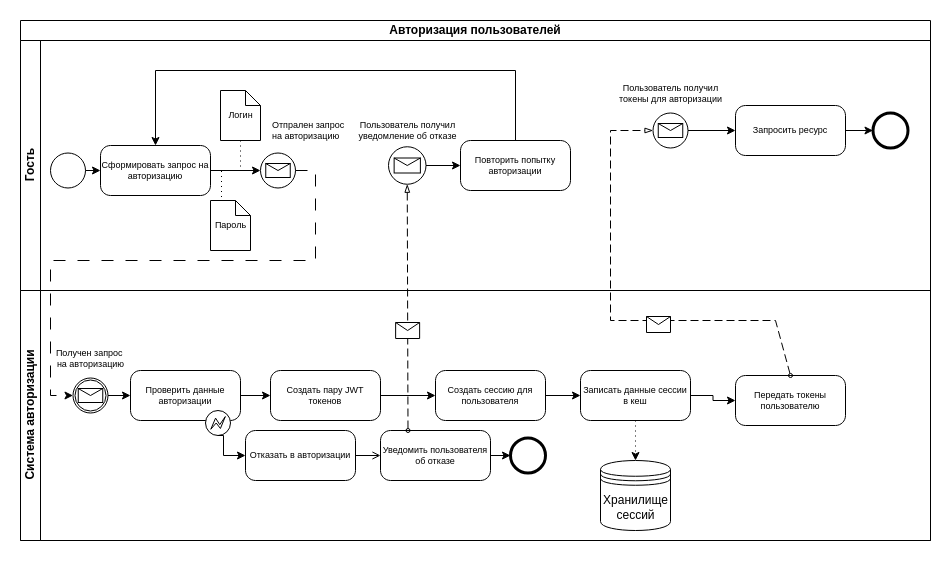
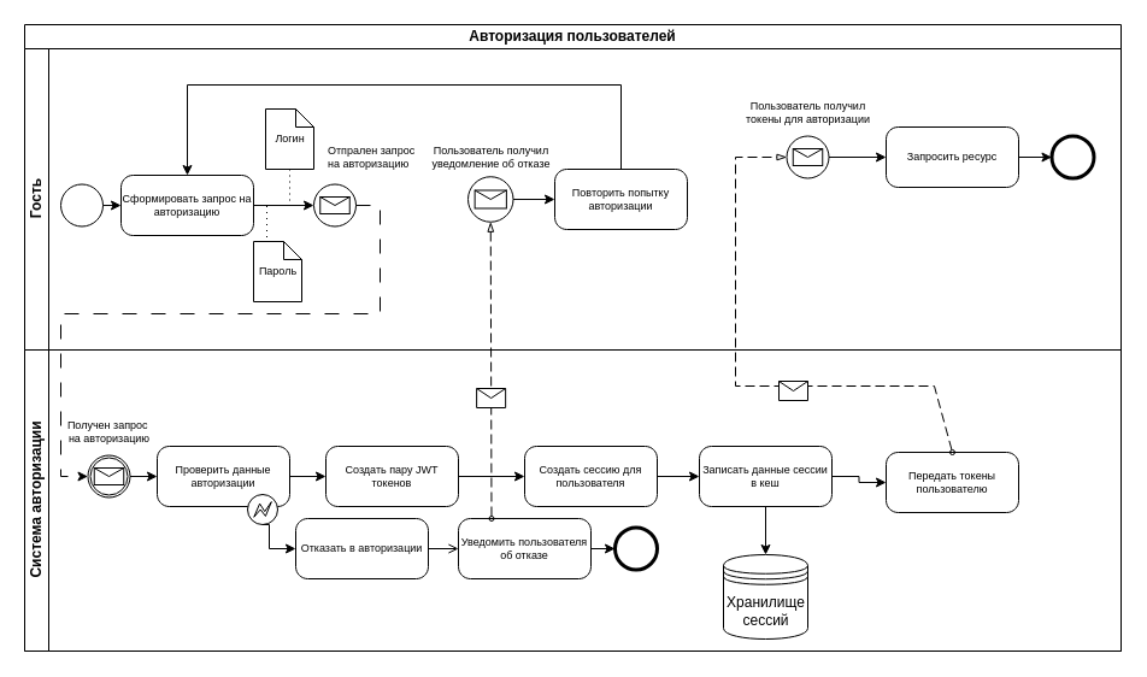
  <mxCell id="0" />
  <mxCell id="1" parent="0" />
  <mxCell id="2" value="Авторизация пользователей" style="swimlane;html=1;childLayout=stackLayout;resizeParent=1;resizeParentMax=0;horizontal=1;startSize=20;horizontalStack=0;whiteSpace=wrap;" parent="1" vertex="1"><mxGeometry y="20" width="910" height="520" as="geometry" x="20" /></mxCell>
  <mxCell id="3" value="Гость" style="swimlane;html=1;startSize=20;horizontal=0;" parent="2" vertex="1"><mxGeometry y="20" width="910" height="250" as="geometry" /></mxCell>
  <mxCell id="4" value="" style="points=[[0.145,0.145,0],[0.5,0,0],[0.855,0.145,0],[1,0.5,0],[0.855,0.855,0],[0.5,1,0],[0.145,0.855,0],[0,0.5,0]];shape=mxgraph.bpmn.event;html=1;verticalLabelPosition=bottom;labelBackgroundColor=#ffffff;verticalAlign=top;align=center;perimeter=ellipsePerimeter;outlineConnect=0;aspect=fixed;outline=standard;symbol=general;" parent="3" vertex="1"><mxGeometry x="30" y="112.5" width="35" height="35" as="geometry" /></mxCell>
  <mxCell id="5" value="Сформировать запрос на авторизацию" style="points=[[0.25,0,0],[0.5,0,0],[0.75,0,0],[1,0.25,0],[1,0.5,0],[1,0.75,0],[0.75,1,0],[0.5,1,0],[0.25,1,0],[0,0.75,0],[0,0.5,0],[0,0.25,0]];shape=mxgraph.bpmn.task;whiteSpace=wrap;rectStyle=rounded;size=10;html=1;container=1;expand=0;collapsible=0;taskMarker=abstract;fontSize=9;" parent="3" vertex="1"><mxGeometry x="80" y="105" width="110" height="50" as="geometry" /></mxCell>
  <mxCell id="6" value="" style="points=[[0.145,0.145,0],[0.5,0,0],[0.855,0.145,0],[1,0.5,0],[0.855,0.855,0],[0.5,1,0],[0.145,0.855,0],[0,0.5,0]];shape=mxgraph.bpmn.event;html=1;verticalLabelPosition=bottom;labelBackgroundColor=#ffffff;verticalAlign=top;align=center;perimeter=ellipsePerimeter;outlineConnect=0;aspect=fixed;outline=standard;symbol=message;" parent="3" vertex="1"><mxGeometry x="240" y="112.5" width="35" height="35" as="geometry" /></mxCell>
  <mxCell id="7" style="edgeStyle=orthogonalEdgeStyle;rounded=0;orthogonalLoop=1;jettySize=auto;html=1;exitX=1;exitY=0.5;exitDx=0;exitDy=0;exitPerimeter=0;entryX=0;entryY=0.5;entryDx=0;entryDy=0;entryPerimeter=0;" parent="3" source="4" target="5" edge="1"><mxGeometry relative="1" as="geometry" /></mxCell>
  <mxCell id="8" style="edgeStyle=orthogonalEdgeStyle;rounded=0;orthogonalLoop=1;jettySize=auto;html=1;exitX=1;exitY=0.5;exitDx=0;exitDy=0;exitPerimeter=0;entryX=0;entryY=0.5;entryDx=0;entryDy=0;entryPerimeter=0;" parent="3" source="5" target="6" edge="1"><mxGeometry relative="1" as="geometry" /></mxCell>
  <mxCell id="9" value="Пароль" style="shape=mxgraph.bpmn.data;labelPosition=center;verticalLabelPosition=middle;align=center;verticalAlign=middle;size=15;html=1;fontSize=9;" parent="3" vertex="1"><mxGeometry x="190" y="160" width="40" height="50" as="geometry" /></mxCell>
  <mxCell id="10" value="Логин" style="shape=mxgraph.bpmn.data;labelPosition=center;verticalLabelPosition=middle;align=center;verticalAlign=middle;size=15;html=1;fontSize=9;" parent="3" vertex="1"><mxGeometry x="200" y="50" width="40" height="50" as="geometry" /></mxCell>
  <mxCell id="11" value="Отпрален запрос&amp;nbsp;&lt;br style=&quot;font-size: 9px;&quot;&gt;на авторизацию" style="text;html=1;align=left;verticalAlign=middle;resizable=0;points=[];autosize=1;strokeColor=none;fillColor=none;fontSize=9;" parent="3" vertex="1"><mxGeometry x="250" y="70" width="100" height="40" as="geometry" /></mxCell>
  <mxCell id="12" value="" style="points=[[0.145,0.145,0],[0.5,0,0],[0.855,0.145,0],[1,0.5,0],[0.855,0.855,0],[0.5,1,0],[0.145,0.855,0],[0,0.5,0]];shape=mxgraph.bpmn.event;html=1;verticalLabelPosition=bottom;labelBackgroundColor=#ffffff;verticalAlign=top;align=center;perimeter=ellipsePerimeter;outlineConnect=0;aspect=fixed;outline=standard;symbol=message;" parent="3" vertex="1"><mxGeometry x="632.5" y="72.5" width="35" height="35" as="geometry" /></mxCell>
  <mxCell id="13" value="Пользователь получил&lt;br&gt;токены для авторизации" style="text;html=1;align=center;verticalAlign=middle;resizable=0;points=[];autosize=1;strokeColor=none;fillColor=none;fontSize=9;" parent="3" vertex="1"><mxGeometry x="585" y="32.5" width="130" height="40" as="geometry" /></mxCell>
  <mxCell id="14" value="Запросить ресурс" style="points=[[0.25,0,0],[0.5,0,0],[0.75,0,0],[1,0.25,0],[1,0.5,0],[1,0.75,0],[0.75,1,0],[0.5,1,0],[0.25,1,0],[0,0.75,0],[0,0.5,0],[0,0.25,0]];shape=mxgraph.bpmn.task;whiteSpace=wrap;rectStyle=rounded;size=10;html=1;container=1;expand=0;collapsible=0;taskMarker=abstract;fontSize=9;" parent="3" vertex="1"><mxGeometry x="715" y="65" width="110" height="50" as="geometry" /></mxCell>
  <mxCell id="15" style="edgeStyle=orthogonalEdgeStyle;rounded=0;orthogonalLoop=1;jettySize=auto;html=1;exitX=1;exitY=0.5;exitDx=0;exitDy=0;exitPerimeter=0;entryX=0;entryY=0.5;entryDx=0;entryDy=0;entryPerimeter=0;" parent="3" source="12" target="14" edge="1"><mxGeometry relative="1" as="geometry" /></mxCell>
  <mxCell id="16" value="" style="points=[[0.145,0.145,0],[0.5,0,0],[0.855,0.145,0],[1,0.5,0],[0.855,0.855,0],[0.5,1,0],[0.145,0.855,0],[0,0.5,0]];shape=mxgraph.bpmn.event;html=1;verticalLabelPosition=bottom;labelBackgroundColor=#ffffff;verticalAlign=top;align=center;perimeter=ellipsePerimeter;outlineConnect=0;aspect=fixed;outline=end;symbol=terminate2;" parent="3" vertex="1"><mxGeometry x="852.5" y="72.5" width="35" height="35" as="geometry" /></mxCell>
  <mxCell id="17" style="edgeStyle=orthogonalEdgeStyle;rounded=0;orthogonalLoop=1;jettySize=auto;html=1;exitX=1;exitY=0.5;exitDx=0;exitDy=0;exitPerimeter=0;entryX=0;entryY=0.5;entryDx=0;entryDy=0;entryPerimeter=0;" parent="3" source="14" target="16" edge="1"><mxGeometry relative="1" as="geometry" /></mxCell>
  <mxCell id="18" value="" style="points=[[0.145,0.145,0],[0.5,0,0],[0.855,0.145,0],[1,0.5,0],[0.855,0.855,0],[0.5,1,0],[0.145,0.855,0],[0,0.5,0]];shape=mxgraph.bpmn.event;html=1;verticalLabelPosition=bottom;labelBackgroundColor=#ffffff;verticalAlign=top;align=center;perimeter=ellipsePerimeter;outlineConnect=0;aspect=fixed;outline=standard;symbol=message;" parent="3" vertex="1"><mxGeometry x="368" y="106.25" width="37.5" height="37.5" as="geometry" /></mxCell>
  <mxCell id="19" value="Пользователь получил&lt;br&gt;уведомление об отказе" style="text;html=1;align=center;verticalAlign=middle;resizable=0;points=[];autosize=1;strokeColor=none;fillColor=none;fontSize=9;" parent="3" vertex="1"><mxGeometry x="326.75" y="70" width="120" height="40" as="geometry" /></mxCell>
  <mxCell id="20" value="Повторить попытку авторизации" style="points=[[0.25,0,0],[0.5,0,0],[0.75,0,0],[1,0.25,0],[1,0.5,0],[1,0.75,0],[0.75,1,0],[0.5,1,0],[0.25,1,0],[0,0.75,0],[0,0.5,0],[0,0.25,0]];shape=mxgraph.bpmn.task;whiteSpace=wrap;rectStyle=rounded;size=10;html=1;container=1;expand=0;collapsible=0;taskMarker=abstract;fontSize=9;" parent="3" vertex="1"><mxGeometry x="440" y="100" width="110" height="50" as="geometry" /></mxCell>
  <mxCell id="21" style="edgeStyle=orthogonalEdgeStyle;rounded=0;orthogonalLoop=1;jettySize=auto;html=1;exitX=0.5;exitY=0;exitDx=0;exitDy=0;exitPerimeter=0;entryX=0.5;entryY=0;entryDx=0;entryDy=0;entryPerimeter=0;" parent="3" source="20" target="5" edge="1"><mxGeometry relative="1" as="geometry"><Array as="points"><mxPoint x="495" y="30" /><mxPoint x="135" y="30" /></Array></mxGeometry></mxCell>
  <mxCell id="22" style="edgeStyle=orthogonalEdgeStyle;rounded=0;orthogonalLoop=1;jettySize=auto;html=1;exitX=1;exitY=0.5;exitDx=0;exitDy=0;exitPerimeter=0;entryX=0;entryY=0.5;entryDx=0;entryDy=0;entryPerimeter=0;" parent="3" source="18" target="20" edge="1"><mxGeometry relative="1" as="geometry" /></mxCell>
  <mxCell id="23" value="Система авторизации" style="swimlane;html=1;startSize=20;horizontal=0;" parent="2" vertex="1"><mxGeometry y="270" width="910" height="250" as="geometry" /></mxCell>
  <mxCell id="24" value="" style="points=[[0.145,0.145,0],[0.5,0,0],[0.855,0.145,0],[1,0.5,0],[0.855,0.855,0],[0.5,1,0],[0.145,0.855,0],[0,0.5,0]];shape=mxgraph.bpmn.event;html=1;verticalLabelPosition=bottom;labelBackgroundColor=#ffffff;verticalAlign=top;align=center;perimeter=ellipsePerimeter;outlineConnect=0;aspect=fixed;outline=catching;symbol=message;" parent="23" vertex="1"><mxGeometry x="52.5" y="87.5" width="35" height="35" as="geometry" /></mxCell>
  <mxCell id="25" value="Проверить данные авторизации" style="points=[[0.25,0,0],[0.5,0,0],[0.75,0,0],[1,0.25,0],[1,0.5,0],[1,0.75,0],[0.75,1,0],[0.5,1,0],[0.25,1,0],[0,0.75,0],[0,0.5,0],[0,0.25,0]];shape=mxgraph.bpmn.task;whiteSpace=wrap;rectStyle=rounded;size=10;html=1;container=1;expand=0;collapsible=0;taskMarker=abstract;fontSize=9;" parent="23" vertex="1"><mxGeometry x="110" y="80" width="110" height="50" as="geometry" /></mxCell>
  <mxCell id="26" value="" style="points=[[0.145,0.145,0],[0.5,0,0],[0.855,0.145,0],[1,0.5,0],[0.855,0.855,0],[0.5,1,0],[0.145,0.855,0],[0,0.5,0]];shape=mxgraph.bpmn.event;html=1;verticalLabelPosition=bottom;labelBackgroundColor=#ffffff;verticalAlign=top;align=center;perimeter=ellipsePerimeter;outlineConnect=0;aspect=fixed;outline=eventInt;symbol=error;" parent="25" vertex="1"><mxGeometry x="75" y="40" width="25" height="25" as="geometry" /></mxCell>
  <mxCell id="27" style="edgeStyle=orthogonalEdgeStyle;rounded=0;orthogonalLoop=1;jettySize=auto;html=1;exitX=1;exitY=0.5;exitDx=0;exitDy=0;exitPerimeter=0;entryX=0;entryY=0.5;entryDx=0;entryDy=0;entryPerimeter=0;" parent="23" source="24" target="25" edge="1"><mxGeometry relative="1" as="geometry" /></mxCell>
  <mxCell id="28" value="Отказать в авторизации" style="points=[[0.25,0,0],[0.5,0,0],[0.75,0,0],[1,0.25,0],[1,0.5,0],[1,0.75,0],[0.75,1,0],[0.5,1,0],[0.25,1,0],[0,0.75,0],[0,0.5,0],[0,0.25,0]];shape=mxgraph.bpmn.task;whiteSpace=wrap;rectStyle=rounded;size=10;html=1;container=1;expand=0;collapsible=0;taskMarker=abstract;fontSize=9;" parent="23" vertex="1"><mxGeometry x="225" y="140" width="110" height="50" as="geometry" /></mxCell>
  <mxCell id="29" style="edgeStyle=orthogonalEdgeStyle;rounded=0;orthogonalLoop=1;jettySize=auto;html=1;exitX=0.5;exitY=1;exitDx=0;exitDy=0;exitPerimeter=0;entryX=0;entryY=0.5;entryDx=0;entryDy=0;entryPerimeter=0;endArrow=classic;endFill=1;" parent="23" source="26" target="28" edge="1"><mxGeometry relative="1" as="geometry"><Array as="points"><mxPoint x="203" y="165" /></Array></mxGeometry></mxCell>
  <mxCell id="30" value="Получен запрос&amp;nbsp;&lt;br style=&quot;font-size: 9px;&quot;&gt;на авторизацию" style="text;html=1;align=center;verticalAlign=middle;resizable=0;points=[];autosize=1;strokeColor=none;fillColor=none;fontSize=9;" parent="23" vertex="1"><mxGeometry x="25" y="47.5" width="90" height="40" as="geometry" /></mxCell>
  <mxCell id="31" value="Создать пару JWT токенов" style="points=[[0.25,0,0],[0.5,0,0],[0.75,0,0],[1,0.25,0],[1,0.5,0],[1,0.75,0],[0.75,1,0],[0.5,1,0],[0.25,1,0],[0,0.75,0],[0,0.5,0],[0,0.25,0]];shape=mxgraph.bpmn.task;whiteSpace=wrap;rectStyle=rounded;size=10;html=1;container=1;expand=0;collapsible=0;taskMarker=abstract;fontSize=9;" parent="23" vertex="1"><mxGeometry x="250" y="80" width="110" height="50" as="geometry" /></mxCell>
  <mxCell id="32" style="edgeStyle=orthogonalEdgeStyle;rounded=0;orthogonalLoop=1;jettySize=auto;html=1;exitX=1;exitY=0.5;exitDx=0;exitDy=0;exitPerimeter=0;" parent="23" source="33" target="35" edge="1"><mxGeometry relative="1" as="geometry" /></mxCell>
  <mxCell id="33" value="Создать сессию для пользователя" style="points=[[0.25,0,0],[0.5,0,0],[0.75,0,0],[1,0.25,0],[1,0.5,0],[1,0.75,0],[0.75,1,0],[0.5,1,0],[0.25,1,0],[0,0.75,0],[0,0.5,0],[0,0.25,0]];shape=mxgraph.bpmn.task;whiteSpace=wrap;rectStyle=rounded;size=10;html=1;container=1;expand=0;collapsible=0;taskMarker=abstract;fontSize=9;" parent="23" vertex="1"><mxGeometry x="415" y="80" width="110" height="50" as="geometry" /></mxCell>
- <mxCell id="34" style="edgeStyle=orthogonalEdgeStyle;rounded=0;orthogonalLoop=1;jettySize=auto;html=1;exitX=0.5;exitY=1;exitDx=0;exitDy=0;exitPerimeter=0;entryX=0.5;entryY=0;entryDx=0;entryDy=0;dashed=1;dashPattern=1 4;" parent="23" source="35" target="36" edge="1"><mxGeometry relative="1" as="geometry" /></mxCell>
+ <mxCell id="34" style="edgeStyle=orthogonalEdgeStyle;rounded=0;orthogonalLoop=1;jettySize=auto;html=1;exitX=0.5;exitY=1;exitDx=0;exitDy=0;exitPerimeter=0;entryX=0.5;entryY=0;entryDx=0;entryDy=0;dashed=0;dashPattern=1 4;" parent="23" source="35" target="36" edge="1"><mxGeometry relative="1" as="geometry" /></mxCell>
  <mxCell id="35" value="Записать данные сессии в кеш" style="points=[[0.25,0,0],[0.5,0,0],[0.75,0,0],[1,0.25,0],[1,0.5,0],[1,0.75,0],[0.75,1,0],[0.5,1,0],[0.25,1,0],[0,0.75,0],[0,0.5,0],[0,0.25,0]];shape=mxgraph.bpmn.task;whiteSpace=wrap;rectStyle=rounded;size=10;html=1;container=1;expand=0;collapsible=0;taskMarker=abstract;fontSize=9;" parent="23" vertex="1"><mxGeometry x="560" y="80" width="110" height="50" as="geometry" /></mxCell>
  <mxCell id="36" value="Хранилище&lt;br&gt;сессий" style="shape=datastore;html=1;labelPosition=center;verticalLabelPosition=middle;align=center;verticalAlign=middle;" parent="23" vertex="1"><mxGeometry x="580" y="170" width="70" height="70" as="geometry" /></mxCell>
  <mxCell id="37" value="" style="points=[[0.145,0.145,0],[0.5,0,0],[0.855,0.145,0],[1,0.5,0],[0.855,0.855,0],[0.5,1,0],[0.145,0.855,0],[0,0.5,0]];shape=mxgraph.bpmn.event;html=1;verticalLabelPosition=bottom;labelBackgroundColor=#ffffff;verticalAlign=top;align=center;perimeter=ellipsePerimeter;outlineConnect=0;aspect=fixed;outline=end;symbol=terminate2;" parent="23" vertex="1"><mxGeometry x="490" y="147.5" width="35" height="35" as="geometry" /></mxCell>
  <mxCell id="38" style="edgeStyle=orthogonalEdgeStyle;rounded=0;orthogonalLoop=1;jettySize=auto;html=1;exitX=1;exitY=0.5;exitDx=0;exitDy=0;exitPerimeter=0;entryX=0;entryY=0.5;entryDx=0;entryDy=0;entryPerimeter=0;" parent="23" source="25" target="31" edge="1"><mxGeometry relative="1" as="geometry" /></mxCell>
  <mxCell id="39" style="edgeStyle=orthogonalEdgeStyle;rounded=0;orthogonalLoop=1;jettySize=auto;html=1;exitX=1;exitY=0.5;exitDx=0;exitDy=0;exitPerimeter=0;entryX=0;entryY=0.5;entryDx=0;entryDy=0;entryPerimeter=0;" parent="23" source="31" target="33" edge="1"><mxGeometry relative="1" as="geometry" /></mxCell>
  <mxCell id="40" value="Передать токены пользователю" style="points=[[0.25,0,0],[0.5,0,0],[0.75,0,0],[1,0.25,0],[1,0.5,0],[1,0.75,0],[0.75,1,0],[0.5,1,0],[0.25,1,0],[0,0.75,0],[0,0.5,0],[0,0.25,0]];shape=mxgraph.bpmn.task;whiteSpace=wrap;rectStyle=rounded;size=10;html=1;container=1;expand=0;collapsible=0;taskMarker=abstract;fontSize=9;" parent="23" vertex="1"><mxGeometry x="715" y="85" width="110" height="50" as="geometry" /></mxCell>
  <mxCell id="41" style="edgeStyle=orthogonalEdgeStyle;rounded=0;orthogonalLoop=1;jettySize=auto;html=1;exitX=1;exitY=0.5;exitDx=0;exitDy=0;exitPerimeter=0;entryX=0;entryY=0.5;entryDx=0;entryDy=0;entryPerimeter=0;" parent="23" source="35" target="40" edge="1"><mxGeometry relative="1" as="geometry" /></mxCell>
  <mxCell id="42" value="Уведомить пользователя об отказе" style="points=[[0.25,0,0],[0.5,0,0],[0.75,0,0],[1,0.25,0],[1,0.5,0],[1,0.75,0],[0.75,1,0],[0.5,1,0],[0.25,1,0],[0,0.75,0],[0,0.5,0],[0,0.25,0]];shape=mxgraph.bpmn.task;whiteSpace=wrap;rectStyle=rounded;size=10;html=1;container=1;expand=0;collapsible=0;taskMarker=abstract;fontSize=9;" parent="23" vertex="1"><mxGeometry x="360" y="140" width="110" height="50" as="geometry" /></mxCell>
  <mxCell id="43" style="edgeStyle=orthogonalEdgeStyle;rounded=0;orthogonalLoop=1;jettySize=auto;html=1;exitX=1;exitY=0.5;exitDx=0;exitDy=0;exitPerimeter=0;entryX=0;entryY=0.5;entryDx=0;entryDy=0;entryPerimeter=0;endArrow=open;" parent="23" source="28" target="42" edge="1"><mxGeometry relative="1" as="geometry" /></mxCell>
  <mxCell id="44" style="edgeStyle=orthogonalEdgeStyle;rounded=0;orthogonalLoop=1;jettySize=auto;html=1;exitX=1;exitY=0.5;exitDx=0;exitDy=0;exitPerimeter=0;entryX=0;entryY=0.5;entryDx=0;entryDy=0;entryPerimeter=0;" parent="23" source="42" target="37" edge="1"><mxGeometry relative="1" as="geometry" /></mxCell>
  <mxCell id="45" style="edgeStyle=orthogonalEdgeStyle;rounded=0;orthogonalLoop=1;jettySize=auto;html=1;exitX=1;exitY=0.5;exitDx=0;exitDy=0;exitPerimeter=0;entryX=0;entryY=0.5;entryDx=0;entryDy=0;entryPerimeter=0;dashed=1;dashPattern=12 12;" parent="2" source="6" target="24" edge="1"><mxGeometry relative="1" as="geometry"><Array as="points"><mxPoint x="295" y="150" /><mxPoint x="295" y="240" /><mxPoint x="30" y="240" /><mxPoint x="30" y="375" /></Array></mxGeometry></mxCell>
  <mxCell id="46" value="" style="endArrow=blockThin;html=1;labelPosition=left;verticalLabelPosition=middle;align=right;verticalAlign=middle;dashed=1;dashPattern=8 4;endFill=0;startArrow=oval;startFill=0;endSize=6;startSize=4;rounded=0;exitX=0.5;exitY=0;exitDx=0;exitDy=0;exitPerimeter=0;entryX=0;entryY=0.5;entryDx=0;entryDy=0;entryPerimeter=0;" parent="2" source="40" target="12" edge="1"><mxGeometry relative="1" as="geometry"><mxPoint x="370" y="270" as="sourcePoint" /><mxPoint x="530" y="270" as="targetPoint" /><Array as="points"><mxPoint x="755" y="300" /><mxPoint x="590" y="300" /><mxPoint x="590" y="110" /></Array></mxGeometry></mxCell>
  <mxCell id="47" value="" style="shape=message;html=1;outlineConnect=0;labelPosition=left;verticalLabelPosition=middle;align=right;verticalAlign=middle;spacingRight=5;labelBackgroundColor=#ffffff;" parent="46" vertex="1"><mxGeometry width="24" height="16" relative="1" as="geometry"><mxPoint x="36" y="1" as="offset" /></mxGeometry></mxCell>
  <mxCell id="48" value="" style="endArrow=blockThin;html=1;labelPosition=left;verticalLabelPosition=middle;align=right;verticalAlign=middle;dashed=1;dashPattern=8 4;endFill=0;startArrow=oval;startFill=0;endSize=6;startSize=4;rounded=0;exitX=0.25;exitY=0;exitDx=0;exitDy=0;exitPerimeter=0;entryX=0.5;entryY=1;entryDx=0;entryDy=0;entryPerimeter=0;" parent="2" source="42" target="18" edge="1"><mxGeometry relative="1" as="geometry"><mxPoint x="330" y="270" as="sourcePoint" /><mxPoint x="490" y="270" as="targetPoint" /></mxGeometry></mxCell>
  <mxCell id="49" value="" style="shape=message;html=1;outlineConnect=0;labelPosition=left;verticalLabelPosition=middle;align=right;verticalAlign=middle;spacingRight=5;labelBackgroundColor=#ffffff;" parent="48" vertex="1"><mxGeometry width="24" height="16" relative="1" as="geometry"><mxPoint x="-12" y="15" as="offset" /></mxGeometry></mxCell>
  <mxCell id="50" value="" style="edgeStyle=elbowEdgeStyle;fontSize=12;html=1;endFill=0;startFill=0;endSize=6;startSize=6;dashed=1;dashPattern=1 4;endArrow=none;startArrow=none;rounded=0;exitX=0.5;exitY=1;exitDx=0;exitDy=0;exitPerimeter=0;" parent="1" source="10" edge="1"><mxGeometry width="160" relative="1" as="geometry"><mxPoint x="150" y="210" as="sourcePoint" /><mxPoint x="240" y="170" as="targetPoint" /></mxGeometry></mxCell>
  <mxCell id="51" value="" style="edgeStyle=elbowEdgeStyle;fontSize=12;html=1;endFill=0;startFill=0;endSize=6;startSize=6;dashed=1;dashPattern=1 4;endArrow=none;startArrow=none;rounded=0;exitX=0;exitY=0;exitDx=12.5;exitDy=0;exitPerimeter=0;" parent="1" source="9" edge="1"><mxGeometry width="160" relative="1" as="geometry"><mxPoint x="150" y="210" as="sourcePoint" /><mxPoint x="220" y="170" as="targetPoint" /></mxGeometry></mxCell>
